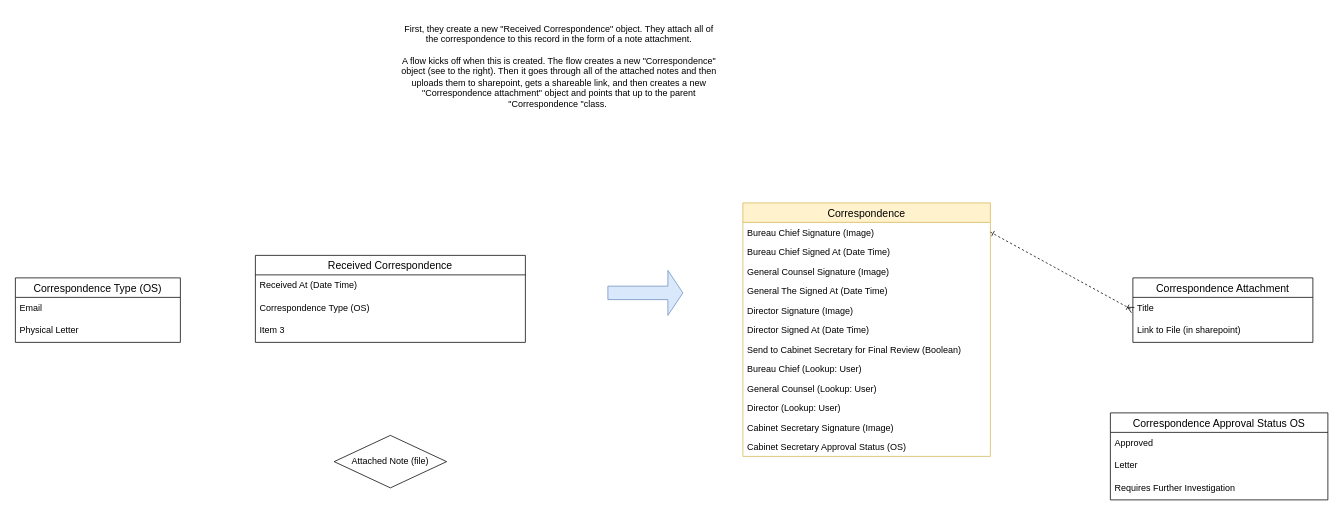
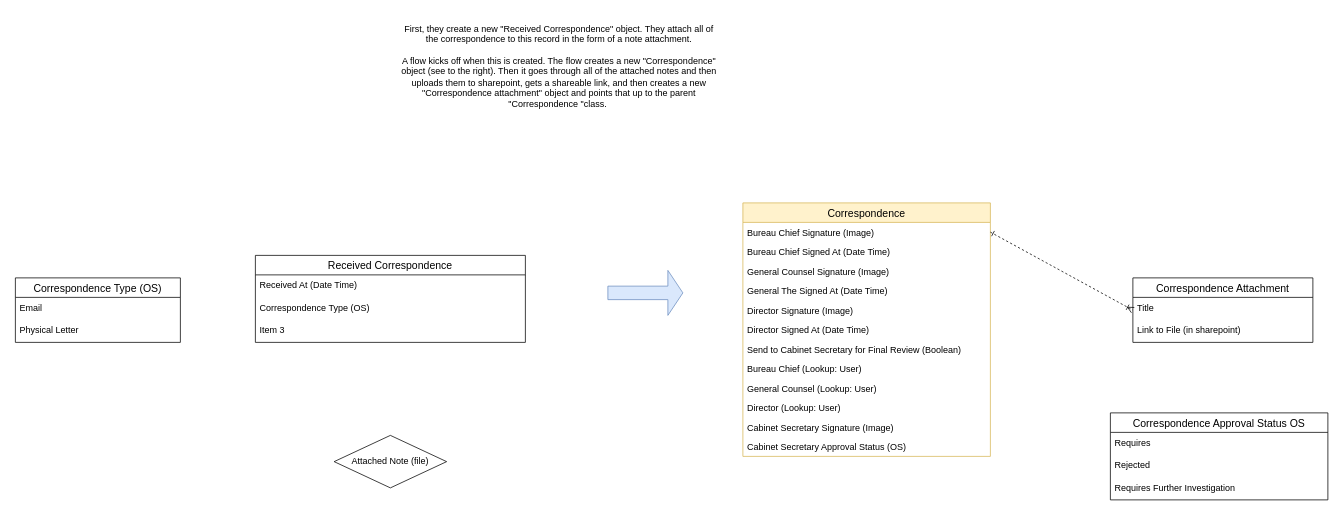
  <mxCell id="0" />
  <mxCell id="1" parent="0" />
  <mxCell id="2" value="Correspondence" style="swimlane;fontStyle=0;childLayout=stackLayout;horizontal=1;startSize=26;horizontalStack=0;resizeParent=1;resizeParentMax=0;resizeLast=0;collapsible=1;marginBottom=0;align=center;fontSize=14;fillColor=#fff2cc;strokeColor=#d6b656;" parent="1" vertex="1"><mxGeometry x="990" y="270" width="330" height="338" as="geometry" /></mxCell>
  <mxCell id="3" value="Bureau Chief Signature (Image)" style="text;strokeColor=none;fillColor=none;spacingLeft=4;spacingRight=4;overflow=hidden;rotatable=0;points=[[0,0.5],[1,0.5]];portConstraint=eastwest;fontSize=12;" parent="2" vertex="1"><mxGeometry y="26" width="330" height="26" as="geometry" /></mxCell>
  <mxCell id="4" value="Bureau Chief Signed At (Date Time)" style="text;strokeColor=none;fillColor=none;spacingLeft=4;spacingRight=4;overflow=hidden;rotatable=0;points=[[0,0.5],[1,0.5]];portConstraint=eastwest;fontSize=12;" parent="2" vertex="1"><mxGeometry y="52" width="330" height="26" as="geometry" /></mxCell>
  <mxCell id="5" value="General Counsel Signature (Image)" style="text;strokeColor=none;fillColor=none;spacingLeft=4;spacingRight=4;overflow=hidden;rotatable=0;points=[[0,0.5],[1,0.5]];portConstraint=eastwest;fontSize=12;" parent="2" vertex="1"><mxGeometry y="78" width="330" height="26" as="geometry" /></mxCell>
  <mxCell id="6" value="General The Signed At (Date Time)" style="text;strokeColor=none;fillColor=none;spacingLeft=4;spacingRight=4;overflow=hidden;rotatable=0;points=[[0,0.5],[1,0.5]];portConstraint=eastwest;fontSize=12;" parent="2" vertex="1"><mxGeometry y="104" width="330" height="26" as="geometry" /></mxCell>
  <mxCell id="7" value="Director Signature (Image)" style="text;strokeColor=none;fillColor=none;spacingLeft=4;spacingRight=4;overflow=hidden;rotatable=0;points=[[0,0.5],[1,0.5]];portConstraint=eastwest;fontSize=12;" parent="2" vertex="1"><mxGeometry y="130" width="330" height="26" as="geometry" /></mxCell>
  <mxCell id="8" value="Director Signed At (Date Time)" style="text;strokeColor=none;fillColor=none;spacingLeft=4;spacingRight=4;overflow=hidden;rotatable=0;points=[[0,0.5],[1,0.5]];portConstraint=eastwest;fontSize=12;" parent="2" vertex="1"><mxGeometry y="156" width="330" height="26" as="geometry" /></mxCell>
  <mxCell id="9" value="Send to Cabinet Secretary for Final Review (Boolean)" style="text;strokeColor=none;fillColor=none;spacingLeft=4;spacingRight=4;overflow=hidden;rotatable=0;points=[[0,0.5],[1,0.5]];portConstraint=eastwest;fontSize=12;" parent="2" vertex="1"><mxGeometry y="182" width="330" height="26" as="geometry" /></mxCell>
  <mxCell id="10" value="Bureau Chief (Lookup: User)" style="text;strokeColor=none;fillColor=none;spacingLeft=4;spacingRight=4;overflow=hidden;rotatable=0;points=[[0,0.5],[1,0.5]];portConstraint=eastwest;fontSize=12;" parent="2" vertex="1"><mxGeometry y="208" width="330" height="26" as="geometry" /></mxCell>
  <mxCell id="11" value="General Counsel (Lookup: User)" style="text;strokeColor=none;fillColor=none;spacingLeft=4;spacingRight=4;overflow=hidden;rotatable=0;points=[[0,0.5],[1,0.5]];portConstraint=eastwest;fontSize=12;" parent="2" vertex="1"><mxGeometry y="234" width="330" height="26" as="geometry" /></mxCell>
  <mxCell id="12" value="Director (Lookup: User)" style="text;strokeColor=none;fillColor=none;spacingLeft=4;spacingRight=4;overflow=hidden;rotatable=0;points=[[0,0.5],[1,0.5]];portConstraint=eastwest;fontSize=12;" parent="2" vertex="1"><mxGeometry y="260" width="330" height="26" as="geometry" /></mxCell>
  <mxCell id="13" value="Cabinet Secretary Signature (Image)" style="text;strokeColor=none;fillColor=none;spacingLeft=4;spacingRight=4;overflow=hidden;rotatable=0;points=[[0,0.5],[1,0.5]];portConstraint=eastwest;fontSize=12;" vertex="1" parent="2"><mxGeometry y="286" width="330" height="26" as="geometry" /></mxCell>
  <mxCell id="14" value="Cabinet Secretary Approval Status (OS)" style="text;strokeColor=none;fillColor=none;spacingLeft=4;spacingRight=4;overflow=hidden;rotatable=0;points=[[0,0.5],[1,0.5]];portConstraint=eastwest;fontSize=12;" vertex="1" parent="2"><mxGeometry y="312" width="330" height="26" as="geometry" /></mxCell>
  <mxCell id="15" value="" style="endArrow=ERoneToMany;html=1;entryX=0;entryY=0.5;entryDx=0;entryDy=0;exitX=1;exitY=0.5;exitDx=0;exitDy=0;startArrow=ERone;startFill=0;endFill=0;dashed=1;" parent="1" source="3" target="17" edge="1"><mxGeometry width="50" height="50" relative="1" as="geometry"><mxPoint x="1130" y="500" as="sourcePoint" /><mxPoint x="1520" y="455" as="targetPoint" /></mxGeometry></mxCell>
  <mxCell id="16" value="First, they create a new &quot;Received Correspondence&quot; object. They attach all of the correspondence to this record in the form of a note attachment.&lt;br&gt;&lt;br&gt;A flow kicks off when this is created. The flow creates a new &quot;Correspondence&quot; object (see to the right). Then it goes through all of the attached notes and then uploads them to sharepoint, gets a shareable link, and then creates a new &quot;Correspondence attachment&quot; object and points that up to the parent &quot;Correspondence &quot;class.&amp;nbsp;&lt;br&gt;&lt;br&gt;" style="text;html=1;strokeColor=none;fillColor=none;align=center;verticalAlign=middle;whiteSpace=wrap;rounded=0;" parent="1" vertex="1"><mxGeometry x="530" y="20" width="430" height="150" as="geometry" /></mxCell>
  <mxCell id="17" value="Correspondence Attachment" style="swimlane;fontStyle=0;childLayout=stackLayout;horizontal=1;startSize=26;horizontalStack=0;resizeParent=1;resizeParentMax=0;resizeLast=0;collapsible=1;marginBottom=0;align=center;fontSize=14;" parent="1" vertex="1"><mxGeometry x="1510" y="370" width="240" height="86" as="geometry" /></mxCell>
  <mxCell id="18" value="Title" style="text;strokeColor=none;fillColor=none;spacingLeft=4;spacingRight=4;overflow=hidden;rotatable=0;points=[[0,0.5],[1,0.5]];portConstraint=eastwest;fontSize=12;" parent="17" vertex="1"><mxGeometry y="26" width="240" height="30" as="geometry" /></mxCell>
  <mxCell id="19" value="Link to File (in sharepoint)" style="text;strokeColor=none;fillColor=none;spacingLeft=4;spacingRight=4;overflow=hidden;rotatable=0;points=[[0,0.5],[1,0.5]];portConstraint=eastwest;fontSize=12;" parent="17" vertex="1"><mxGeometry y="56" width="240" height="30" as="geometry" /></mxCell>
  <mxCell id="20" value="Received Correspondence" style="swimlane;fontStyle=0;childLayout=stackLayout;horizontal=1;startSize=26;horizontalStack=0;resizeParent=1;resizeParentMax=0;resizeLast=0;collapsible=1;marginBottom=0;align=center;fontSize=14;" parent="1" vertex="1"><mxGeometry x="340" y="340" width="360" height="116" as="geometry" /></mxCell>
  <mxCell id="21" value="Received At (Date Time)" style="text;strokeColor=none;fillColor=none;spacingLeft=4;spacingRight=4;overflow=hidden;rotatable=0;points=[[0,0.5],[1,0.5]];portConstraint=eastwest;fontSize=12;" parent="20" vertex="1"><mxGeometry y="26" width="360" height="30" as="geometry" /></mxCell>
  <mxCell id="22" value="Correspondence Type (OS)" style="text;strokeColor=none;fillColor=none;spacingLeft=4;spacingRight=4;overflow=hidden;rotatable=0;points=[[0,0.5],[1,0.5]];portConstraint=eastwest;fontSize=12;" parent="20" vertex="1"><mxGeometry y="56" width="360" height="30" as="geometry" /></mxCell>
  <mxCell id="23" value="Item 3" style="text;strokeColor=none;fillColor=none;spacingLeft=4;spacingRight=4;overflow=hidden;rotatable=0;points=[[0,0.5],[1,0.5]];portConstraint=eastwest;fontSize=12;" parent="20" vertex="1"><mxGeometry y="86" width="360" height="30" as="geometry" /></mxCell>
  <mxCell id="24" value="Attached Note (file)" style="rhombus;whiteSpace=wrap;html=1;" parent="1" vertex="1"><mxGeometry x="445" y="580" width="150" height="70" as="geometry" /></mxCell>
  <mxCell id="25" value="" style="shape=singleArrow;whiteSpace=wrap;html=1;fillColor=#dae8fc;strokeColor=#6c8ebf;" parent="1" vertex="1"><mxGeometry x="810" y="360" width="100" height="60" as="geometry" /></mxCell>
  <mxCell id="26" value="Correspondence Type (OS)" style="swimlane;fontStyle=0;childLayout=stackLayout;horizontal=1;startSize=26;horizontalStack=0;resizeParent=1;resizeParentMax=0;resizeLast=0;collapsible=1;marginBottom=0;align=center;fontSize=14;" parent="1" vertex="1"><mxGeometry x="20" y="370" width="220" height="86" as="geometry" /></mxCell>
  <mxCell id="27" value="Email" style="text;strokeColor=none;fillColor=none;spacingLeft=4;spacingRight=4;overflow=hidden;rotatable=0;points=[[0,0.5],[1,0.5]];portConstraint=eastwest;fontSize=12;" parent="26" vertex="1"><mxGeometry y="26" width="220" height="30" as="geometry" /></mxCell>
  <mxCell id="28" value="Physical Letter" style="text;strokeColor=none;fillColor=none;spacingLeft=4;spacingRight=4;overflow=hidden;rotatable=0;points=[[0,0.5],[1,0.5]];portConstraint=eastwest;fontSize=12;" parent="26" vertex="1"><mxGeometry y="56" width="220" height="30" as="geometry" /></mxCell>
  <mxCell id="29" value="Correspondence Approval Status OS" style="swimlane;fontStyle=0;childLayout=stackLayout;horizontal=1;startSize=26;horizontalStack=0;resizeParent=1;resizeParentMax=0;resizeLast=0;collapsible=1;marginBottom=0;align=center;fontSize=14;" vertex="1" parent="1"><mxGeometry x="1480" y="550" width="290" height="116" as="geometry" /></mxCell>
- <mxCell id="30" value="Approved" style="text;strokeColor=none;fillColor=none;spacingLeft=4;spacingRight=4;overflow=hidden;rotatable=0;points=[[0,0.5],[1,0.5]];portConstraint=eastwest;fontSize=12;" vertex="1" parent="29"><mxGeometry y="26" width="290" height="30" as="geometry" /></mxCell>
- <mxCell id="31" value="Letter" style="text;strokeColor=none;fillColor=none;spacingLeft=4;spacingRight=4;overflow=hidden;rotatable=0;points=[[0,0.5],[1,0.5]];portConstraint=eastwest;fontSize=12;" vertex="1" parent="29"><mxGeometry y="56" width="290" height="30" as="geometry" /></mxCell>
+ <mxCell id="30" value="Requires" style="text;strokeColor=none;fillColor=none;spacingLeft=4;spacingRight=4;overflow=hidden;rotatable=0;points=[[0,0.5],[1,0.5]];portConstraint=eastwest;fontSize=12;" vertex="1" parent="29"><mxGeometry y="26" width="290" height="30" as="geometry" /></mxCell>
+ <mxCell id="31" value="Rejected" style="text;strokeColor=none;fillColor=none;spacingLeft=4;spacingRight=4;overflow=hidden;rotatable=0;points=[[0,0.5],[1,0.5]];portConstraint=eastwest;fontSize=12;" vertex="1" parent="29"><mxGeometry y="56" width="290" height="30" as="geometry" /></mxCell>
  <mxCell id="32" value="Requires Further Investigation" style="text;strokeColor=none;fillColor=none;spacingLeft=4;spacingRight=4;overflow=hidden;rotatable=0;points=[[0,0.5],[1,0.5]];portConstraint=eastwest;fontSize=12;" vertex="1" parent="29"><mxGeometry y="86" width="290" height="30" as="geometry" /></mxCell>
